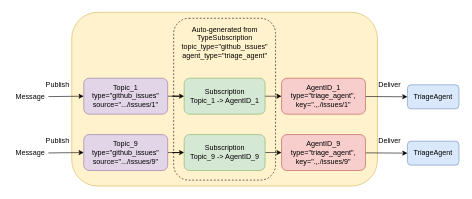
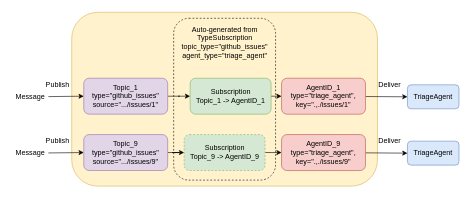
  <mxCell id="0" />
  <mxCell id="1" parent="0" />
  <mxCell id="2" value="" style="rounded=1;whiteSpace=wrap;html=1;fillColor=#fff2cc;strokeColor=#d6b656;" vertex="1" parent="1"><mxGeometry x="119" y="20" width="510" height="290" as="geometry" /></mxCell>
  <mxCell id="3" value="" style="rounded=1;whiteSpace=wrap;html=1;fillColor=none;dashed=1;" vertex="1" parent="1"><mxGeometry x="289" y="30" width="170" height="270" as="geometry" /></mxCell>
  <mxCell id="4" value="" style="edgeStyle=orthogonalEdgeStyle;rounded=0;orthogonalLoop=1;jettySize=auto;html=1;" edge="1" parent="1" source="5" target="14"><mxGeometry relative="1" as="geometry" /></mxCell>
  <mxCell id="5" value="Topic_1&lt;div&gt;type=&quot;github_issues&quot;&lt;br&gt;source=&quot;.../issues/1&quot;&lt;/div&gt;" style="rounded=1;whiteSpace=wrap;html=1;fillColor=#e1d5e7;strokeColor=#9673a6;" vertex="1" parent="1"><mxGeometry x="139" y="130" width="140" height="60" as="geometry" /></mxCell>
  <mxCell id="6" style="rounded=0;orthogonalLoop=1;jettySize=auto;html=1;entryX=0;entryY=0.5;entryDx=0;entryDy=0;" edge="1" parent="1" source="7" target="11"><mxGeometry relative="1" as="geometry" /></mxCell>
  <mxCell id="7" value="AgentID_1&lt;div&gt;type=&quot;triage_agent&quot;, key=&quot;.,./issues/1&quot;&lt;br&gt;&lt;/div&gt;" style="rounded=1;whiteSpace=wrap;html=1;fillColor=#f8cecc;strokeColor=#b85450;" vertex="1" parent="1"><mxGeometry x="469" y="130" width="140" height="60" as="geometry" /></mxCell>
  <mxCell id="8" style="rounded=0;orthogonalLoop=1;jettySize=auto;html=1;entryX=0;entryY=0.5;entryDx=0;entryDy=0;" edge="1" parent="1" source="9" target="5"><mxGeometry relative="1" as="geometry"><mxPoint x="114" y="165" as="targetPoint" /></mxGeometry></mxCell>
  <mxCell id="9" value="Message" style="text;html=1;align=center;verticalAlign=middle;whiteSpace=wrap;rounded=0;" vertex="1" parent="1"><mxGeometry x="20" y="146" width="60" height="30" as="geometry" /></mxCell>
  <mxCell id="10" value="Publish" style="text;html=1;align=center;verticalAlign=middle;resizable=0;points=[];autosize=1;strokeColor=none;fillColor=none;" vertex="1" parent="1"><mxGeometry x="65" y="126" width="60" height="30" as="geometry" /></mxCell>
  <mxCell id="11" value="TriageAgent" style="rounded=1;whiteSpace=wrap;html=1;fillColor=#dae8fc;strokeColor=#6c8ebf;" vertex="1" parent="1"><mxGeometry x="679" y="141" width="86" height="40" as="geometry" /></mxCell>
  <mxCell id="12" value="Deliver" style="text;html=1;align=center;verticalAlign=middle;resizable=0;points=[];autosize=1;strokeColor=none;fillColor=none;" vertex="1" parent="1"><mxGeometry x="619" y="126" width="60" height="30" as="geometry" /></mxCell>
  <mxCell id="13" value="" style="rounded=0;orthogonalLoop=1;jettySize=auto;html=1;" edge="1" parent="1" source="14" target="7"><mxGeometry relative="1" as="geometry" /></mxCell>
- <mxCell id="14" value="Subscription&lt;div&gt;Topic_1 -&amp;gt; AgentID_1&lt;/div&gt;" style="rounded=1;whiteSpace=wrap;html=1;fillColor=#d5e8d4;strokeColor=#82b366;" vertex="1" parent="1"><mxGeometry x="306.5" y="130" width="135" height="60" as="geometry" /></mxCell>
+ <mxCell id="14" value="Subscription&lt;div&gt;Topic_1 -&amp;gt; AgentID_1&lt;/div&gt;" style="rounded=1;whiteSpace=wrap;html=1;fillColor=#d5e8d4;strokeColor=#82b366;" vertex="1" parent="1"><mxGeometry x="316.5" y="130" width="135" height="60" as="geometry" /></mxCell>
  <mxCell id="15" value="Auto-generated from TypeSubscription&lt;div&gt;topic_type=&quot;github_issues&quot;&lt;/div&gt;&lt;div&gt;agent_type=&quot;triage_agent&quot;&lt;/div&gt;" style="text;html=1;align=center;verticalAlign=middle;whiteSpace=wrap;rounded=0;" vertex="1" parent="1"><mxGeometry x="286.5" y="40" width="175" height="60" as="geometry" /></mxCell>
  <mxCell id="16" value="" style="edgeStyle=orthogonalEdgeStyle;rounded=0;orthogonalLoop=1;jettySize=auto;html=1;" edge="1" parent="1" source="17" target="26"><mxGeometry relative="1" as="geometry" /></mxCell>
  <mxCell id="17" value="Topic_9&lt;div&gt;type=&quot;github_issues&quot;&lt;br&gt;source=&quot;.../issues/9&quot;&lt;/div&gt;" style="rounded=1;whiteSpace=wrap;html=1;fillColor=#e1d5e7;strokeColor=#9673a6;" vertex="1" parent="1"><mxGeometry x="139" y="224" width="140" height="60" as="geometry" /></mxCell>
  <mxCell id="18" style="rounded=0;orthogonalLoop=1;jettySize=auto;html=1;entryX=0;entryY=0.5;entryDx=0;entryDy=0;" edge="1" parent="1" source="19" target="23"><mxGeometry relative="1" as="geometry" /></mxCell>
  <mxCell id="19" value="AgentID_9&lt;div&gt;type=&quot;triage_agent&quot;, key=&quot;.,./issues/9&quot;&lt;br&gt;&lt;/div&gt;" style="rounded=1;whiteSpace=wrap;html=1;fillColor=#f8cecc;strokeColor=#b85450;" vertex="1" parent="1"><mxGeometry x="469" y="224" width="140" height="60" as="geometry" /></mxCell>
  <mxCell id="20" style="rounded=0;orthogonalLoop=1;jettySize=auto;html=1;entryX=0;entryY=0.5;entryDx=0;entryDy=0;" edge="1" parent="1" source="21" target="17"><mxGeometry relative="1" as="geometry"><mxPoint x="114" y="259" as="targetPoint" /></mxGeometry></mxCell>
  <mxCell id="21" value="Message" style="text;html=1;align=center;verticalAlign=middle;whiteSpace=wrap;rounded=0;" vertex="1" parent="1"><mxGeometry x="20" y="240" width="60" height="30" as="geometry" /></mxCell>
  <mxCell id="22" value="Publish" style="text;html=1;align=center;verticalAlign=middle;resizable=0;points=[];autosize=1;strokeColor=none;fillColor=none;" vertex="1" parent="1"><mxGeometry x="65" y="220" width="60" height="30" as="geometry" /></mxCell>
  <mxCell id="23" value="TriageAgent" style="rounded=1;whiteSpace=wrap;html=1;fillColor=#dae8fc;strokeColor=#6c8ebf;" vertex="1" parent="1"><mxGeometry x="679" y="235" width="86" height="40" as="geometry" /></mxCell>
  <mxCell id="24" value="Deliver" style="text;html=1;align=center;verticalAlign=middle;resizable=0;points=[];autosize=1;strokeColor=none;fillColor=none;" vertex="1" parent="1"><mxGeometry x="619" y="220" width="60" height="30" as="geometry" /></mxCell>
  <mxCell id="25" value="" style="rounded=0;orthogonalLoop=1;jettySize=auto;html=1;" edge="1" parent="1" source="26" target="19"><mxGeometry relative="1" as="geometry" /></mxCell>
- <mxCell id="26" value="Subscription&lt;div&gt;Topic_9 -&amp;gt; AgentID_9&lt;/div&gt;" style="rounded=1;whiteSpace=wrap;html=1;fillColor=#d5e8d4;strokeColor=#82b366;" vertex="1" parent="1"><mxGeometry x="306.5" y="224" width="135" height="60" as="geometry" /></mxCell>
+ <mxCell id="26" value="Subscription&lt;div&gt;Topic_9 -&amp;gt; AgentID_9&lt;/div&gt;" style="rounded=1;whiteSpace=wrap;html=1;fillColor=#d5e8d4;strokeColor=#82b366;dashed=1;" vertex="1" parent="1"><mxGeometry x="306.5" y="224" width="135" height="60" as="geometry" /></mxCell>
